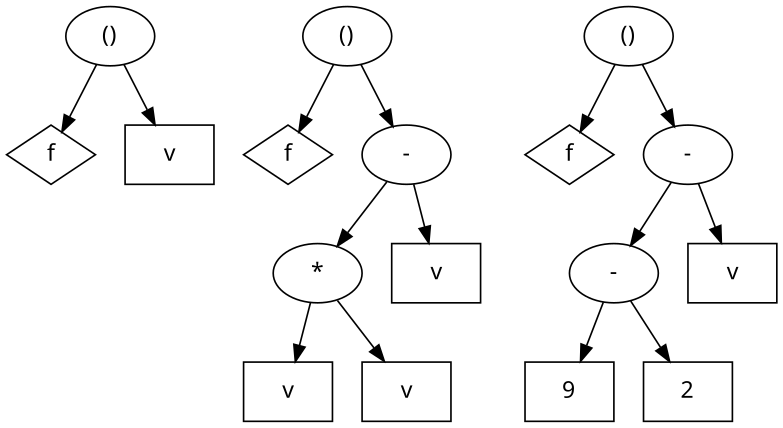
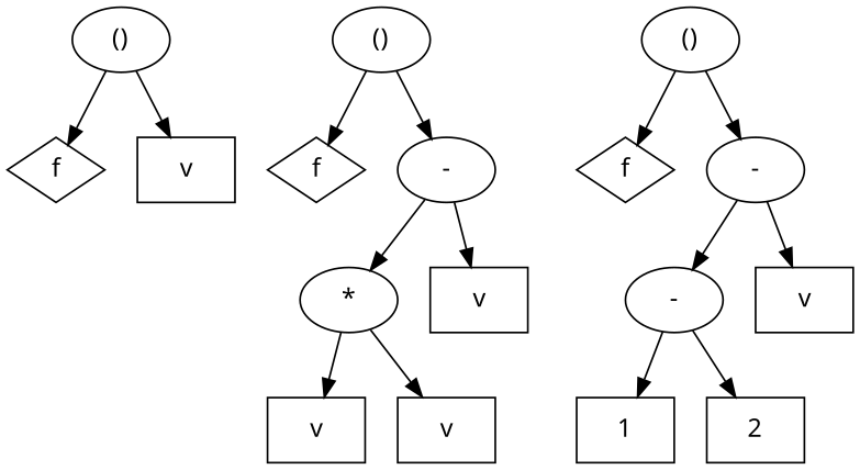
  digraph {
    node [fontname=Verdana shape=ellipse]
    n1 [height=0.5 label="()" width=0.75]
    n2 [height=0.5 label=f shape=diamond width=0.75]
    n3 [height=0.5 label=v shape=box width=0.75]
    n4 [height=0.5 label="()" width=0.75]
    n5 [height=0.5 label=f shape=diamond width=0.75]
    n6 [height=0.5 label="-" width=0.75]
    n7 [height=0.5 label="*" width=0.75]
    n8 [height=0.5 label=v shape=box width=0.75]
    n9 [height=0.5 label=v shape=box width=0.75]
    n10 [height=0.5 label=v shape=box width=0.75]
    n11 [height=0.5 label="()" width=0.75]
    n12 [height=0.5 label=f shape=diamond width=0.75]
    n13 [height=0.5 label="-" width=0.75]
    n14 [height=0.5 label="-" width=0.75]
    n15 [height=0.5 label=v shape=box width=0.75]
-   n16 [height=0.5 label=9 shape=box width=0.75]
+   n16 [height=0.5 label=1 shape=box width=0.75]
    n17 [height=0.5 label=2 shape=box width=0.75]
    subgraph sub_1 {
      n1
      n2
      n3
    }
    subgraph sub_2 {
      n4
      n5
      n6
      n7
      n8
      n9
      n10
    }
    subgraph sub_3 {
      n11
      n12
      n13
      n14
      n15
      n16
      n17
    }
    n1 -> n2
    n1 -> n3
    n4 -> n5
    n4 -> n6
    n6 -> n7
    n6 -> n8
    n7 -> n9
    n7 -> n10
    n11 -> n12
    n11 -> n13
    n13 -> n14
    n13 -> n15
    n14 -> n16
    n14 -> n17
  }
